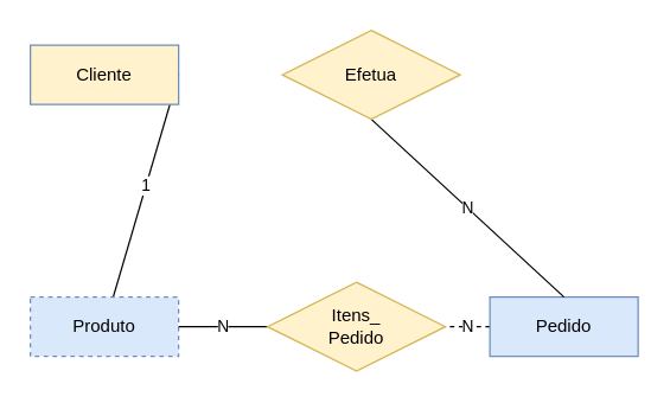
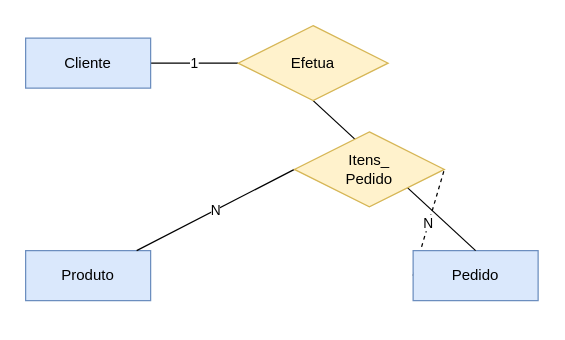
  <mxCell id="0" />
  <mxCell id="1" parent="0" />
- <mxCell id="2" value="1" style="edgeStyle=none;html=1;exitX=1;exitY=0.5;exitDx=0;exitDy=0;endArrow=none;endFill=0;" edge="1" parent="1" source="3" target="4"><mxGeometry relative="1" as="geometry" /></mxCell>
- <mxCell id="3" value="Cliente" style="whiteSpace=wrap;html=1;align=center;fillColor=#fff2cc;strokeColor=#6c8ebf;" vertex="1" parent="1"><mxGeometry x="20" y="30" width="100" height="40" as="geometry" /></mxCell>
- <mxCell id="4" value="Produto" style="whiteSpace=wrap;html=1;align=center;fillColor=#dae8fc;strokeColor=#6c8ebf;dashed=1;" vertex="1" parent="1"><mxGeometry x="20" y="200" width="100" height="40" as="geometry" /></mxCell>
+ <mxCell id="2" value="1" style="edgeStyle=none;html=1;exitX=1;exitY=0.5;exitDx=0;exitDy=0;endArrow=none;endFill=0;" edge="1" parent="1" source="3" target="8"><mxGeometry relative="1" as="geometry" /></mxCell>
+ <mxCell id="3" value="Cliente" style="whiteSpace=wrap;html=1;align=center;fillColor=#dae8fc;strokeColor=#6c8ebf;" vertex="1" parent="1"><mxGeometry x="20" y="30" width="100" height="40" as="geometry" /></mxCell>
+ <mxCell id="4" value="Produto" style="whiteSpace=wrap;html=1;align=center;fillColor=#dae8fc;strokeColor=#6c8ebf;" vertex="1" parent="1"><mxGeometry x="20" y="200" width="100" height="40" as="geometry" /></mxCell>
  <mxCell id="5" value="N" style="edgeStyle=none;html=1;exitX=0;exitY=0.5;exitDx=0;exitDy=0;entryX=1;entryY=0.5;entryDx=0;entryDy=0;endArrow=none;endFill=0;dashed=1;" edge="1" parent="1" source="6" target="10"><mxGeometry relative="1" as="geometry" /></mxCell>
  <mxCell id="6" value="Pedido" style="whiteSpace=wrap;html=1;align=center;fillColor=#dae8fc;strokeColor=#6c8ebf;" vertex="1" parent="1"><mxGeometry x="330" y="200" width="100" height="40" as="geometry" /></mxCell>
  <mxCell id="7" value="N" style="edgeStyle=none;html=1;exitX=0.5;exitY=1;exitDx=0;exitDy=0;entryX=0.5;entryY=0;entryDx=0;entryDy=0;endArrow=none;endFill=0;" edge="1" parent="1" source="8" target="6"><mxGeometry relative="1" as="geometry" /></mxCell>
  <mxCell id="8" value="Efetua" style="shape=rhombus;perimeter=rhombusPerimeter;whiteSpace=wrap;html=1;align=center;fillColor=#fff2cc;strokeColor=#d6b656;" vertex="1" parent="1"><mxGeometry x="190" y="20" width="120" height="60" as="geometry" /></mxCell>
  <mxCell id="9" value="N" style="edgeStyle=none;html=1;exitX=0;exitY=0.5;exitDx=0;exitDy=0;endArrow=none;endFill=0;" edge="1" parent="1" source="10" target="4"><mxGeometry relative="1" as="geometry" /></mxCell>
- <mxCell id="10" value="Itens_&lt;br&gt;Pedido" style="shape=rhombus;perimeter=rhombusPerimeter;whiteSpace=wrap;html=1;align=center;fillColor=#fff2cc;strokeColor=#d6b656;" vertex="1" parent="1"><mxGeometry x="180" y="190" width="120" height="60" as="geometry" /></mxCell>
+ <mxCell id="10" value="Itens_&lt;br&gt;Pedido" style="shape=rhombus;perimeter=rhombusPerimeter;whiteSpace=wrap;html=1;align=center;fillColor=#fff2cc;strokeColor=#d6b656;" vertex="1" parent="1"><mxGeometry x="235" y="105" width="120" height="60" as="geometry" /></mxCell>
